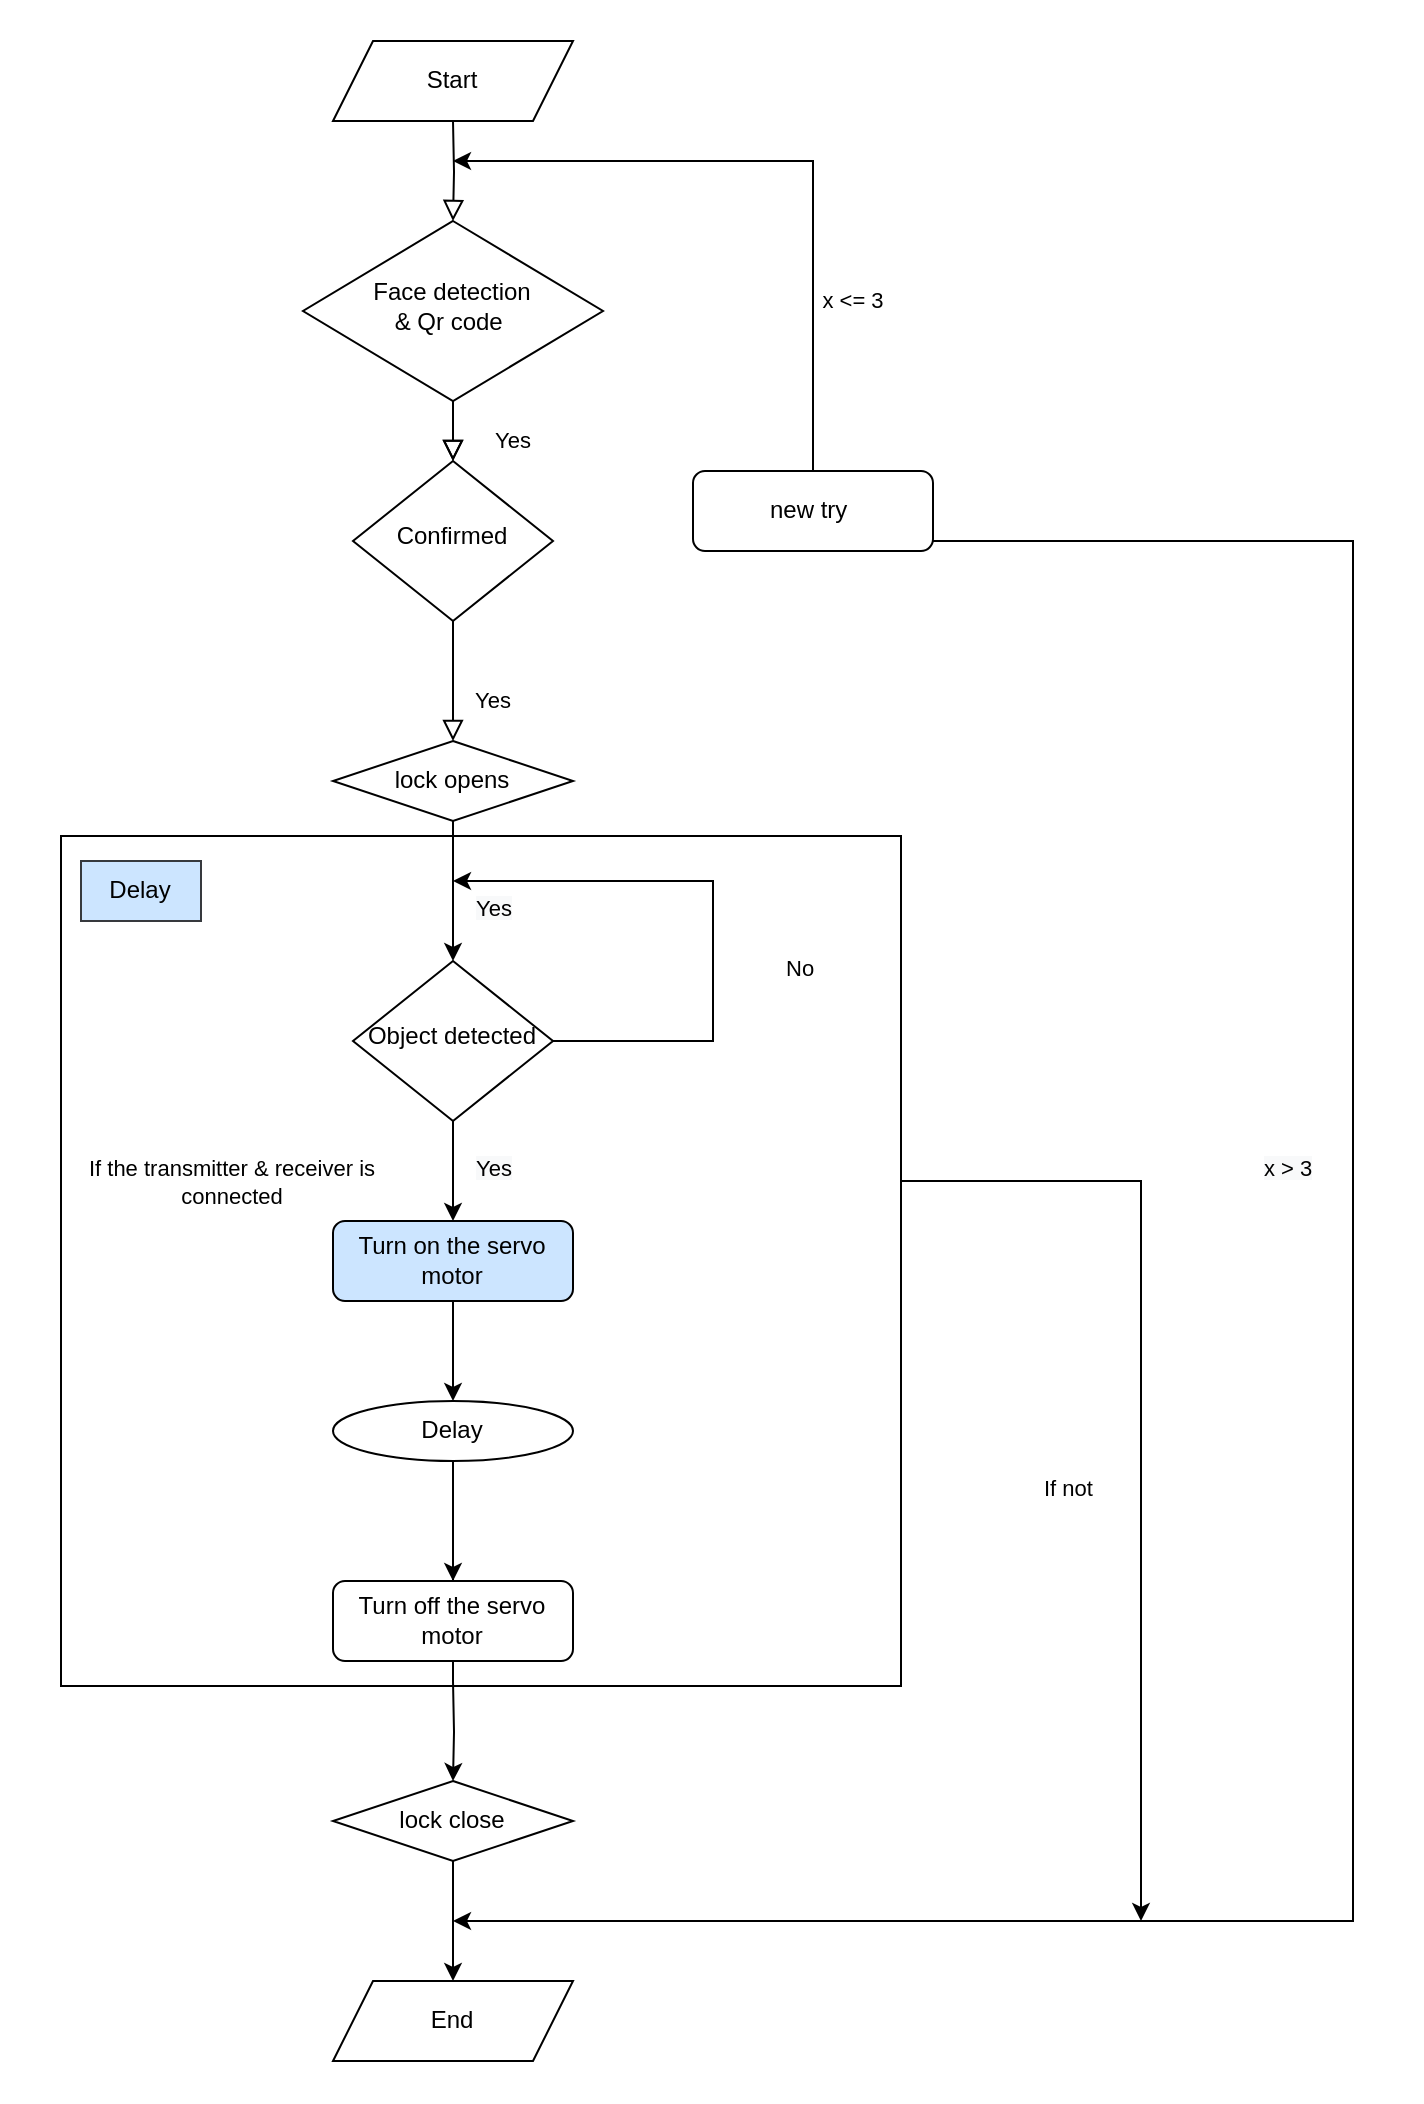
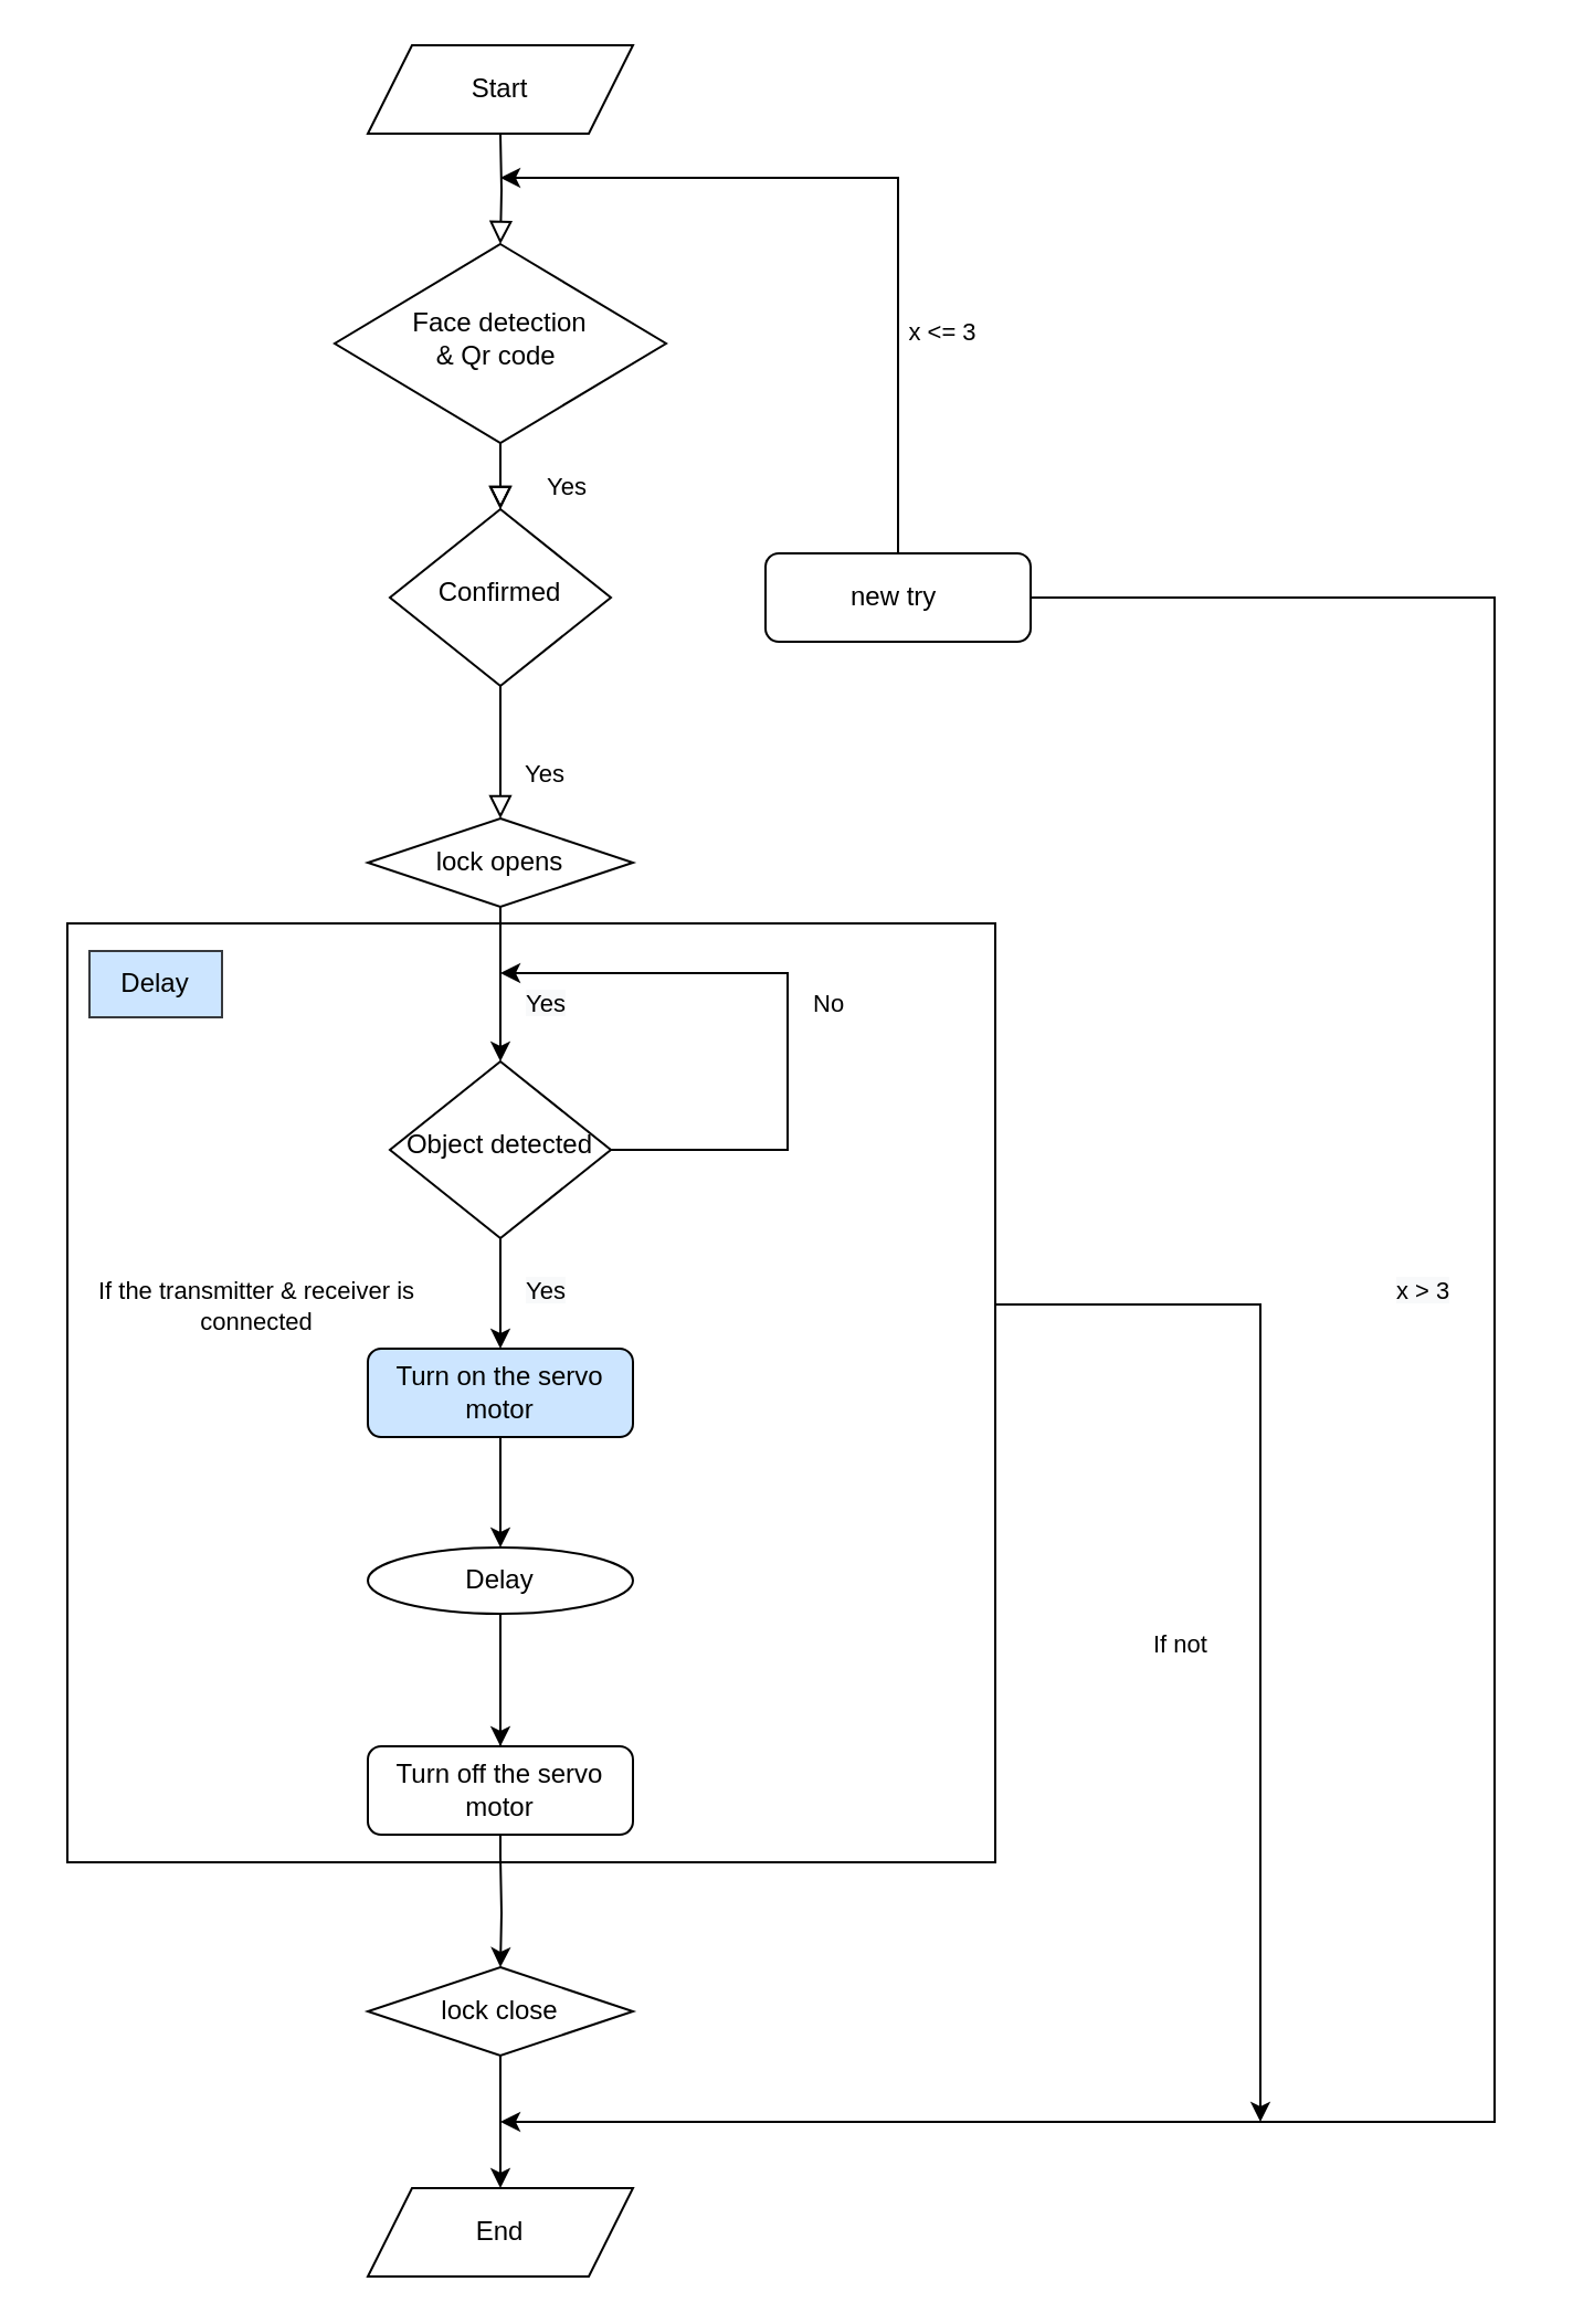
  <mxCell id="0" />
  <mxCell id="1" parent="0" />
  <mxCell id="2" value="" style="rounded=0;html=1;jettySize=auto;orthogonalLoop=1;fontSize=11;endArrow=block;endFill=0;endSize=8;strokeWidth=1;shadow=0;labelBackgroundColor=none;edgeStyle=orthogonalEdgeStyle;" parent="1" target="4" edge="1"><mxGeometry relative="1" as="geometry"><mxPoint x="226" y="60" as="sourcePoint" /></mxGeometry></mxCell>
  <mxCell id="3" value="Yes" style="rounded=0;html=1;jettySize=auto;orthogonalLoop=1;fontSize=11;endArrow=block;endFill=0;endSize=8;strokeWidth=1;shadow=0;labelBackgroundColor=none;edgeStyle=orthogonalEdgeStyle;" parent="1" source="4" target="6" edge="1"><mxGeometry x="0.6" y="30" relative="1" as="geometry"><mxPoint as="offset" /></mxGeometry></mxCell>
  <mxCell id="4" value="Face detection&lt;br&gt;&amp;amp; Qr code&amp;nbsp;" style="rhombus;whiteSpace=wrap;html=1;shadow=0;fontFamily=Helvetica;fontSize=12;align=center;strokeWidth=1;spacing=6;spacingTop=-4;" parent="1" vertex="1"><mxGeometry x="151" y="110" width="150" height="90" as="geometry" /></mxCell>
  <mxCell id="5" value="Yes" style="rounded=0;html=1;jettySize=auto;orthogonalLoop=1;fontSize=11;endArrow=block;endFill=0;endSize=8;strokeWidth=1;shadow=0;labelBackgroundColor=none;edgeStyle=orthogonalEdgeStyle;" parent="1" source="6" target="8" edge="1"><mxGeometry x="0.333" y="20" relative="1" as="geometry"><mxPoint as="offset" /></mxGeometry></mxCell>
  <mxCell id="6" value="Confirmed" style="rhombus;whiteSpace=wrap;html=1;shadow=0;fontFamily=Helvetica;fontSize=12;align=center;strokeWidth=1;spacing=6;spacingTop=-4;" parent="1" vertex="1"><mxGeometry x="176" y="230" width="100" height="80" as="geometry" /></mxCell>
  <mxCell id="7" style="edgeStyle=orthogonalEdgeStyle;rounded=0;orthogonalLoop=1;jettySize=auto;html=1;entryX=0.5;entryY=0;entryDx=0;entryDy=0;" edge="1" parent="1" source="8" target="14"><mxGeometry relative="1" as="geometry" /></mxCell>
  <mxCell id="8" value="lock opens" style="rhombus;whiteSpace=wrap;html=1;fontSize=12;glass=0;strokeWidth=1;shadow=0;" parent="1" vertex="1"><mxGeometry x="166" y="370" width="120" height="40" as="geometry" /></mxCell>
  <mxCell id="9" style="edgeStyle=orthogonalEdgeStyle;rounded=0;orthogonalLoop=1;jettySize=auto;html=1;" edge="1" parent="1" source="11"><mxGeometry relative="1" as="geometry"><mxPoint x="226" y="80" as="targetPoint" /><Array as="points"><mxPoint x="406" y="80" /></Array></mxGeometry></mxCell>
  <mxCell id="10" style="edgeStyle=orthogonalEdgeStyle;rounded=0;orthogonalLoop=1;jettySize=auto;html=1;" edge="1" parent="1" source="11"><mxGeometry relative="1" as="geometry"><mxPoint x="226" y="960" as="targetPoint" /><Array as="points"><mxPoint x="676" y="270" /><mxPoint x="676" y="960" /><mxPoint x="286" y="960" /></Array></mxGeometry></mxCell>
- <mxCell id="11" value="new try&amp;nbsp;" style="rounded=1;whiteSpace=wrap;html=1;fontSize=12;glass=0;strokeWidth=1;shadow=0;" parent="1" vertex="1"><mxGeometry x="346" y="235" width="120" height="40" as="geometry" /></mxCell>
+ <mxCell id="11" value="new try&amp;nbsp;" style="rounded=1;whiteSpace=wrap;html=1;fontSize=12;glass=0;strokeWidth=1;shadow=0;" parent="1" vertex="1"><mxGeometry x="346" y="250" width="120" height="40" as="geometry" /></mxCell>
  <mxCell id="12" style="edgeStyle=orthogonalEdgeStyle;rounded=0;orthogonalLoop=1;jettySize=auto;html=1;entryX=0.5;entryY=0;entryDx=0;entryDy=0;" edge="1" parent="1" source="14" target="18"><mxGeometry relative="1" as="geometry" /></mxCell>
  <mxCell id="13" style="edgeStyle=orthogonalEdgeStyle;rounded=0;orthogonalLoop=1;jettySize=auto;html=1;" edge="1" parent="1" source="14"><mxGeometry relative="1" as="geometry"><mxPoint x="226" y="440" as="targetPoint" /><Array as="points"><mxPoint x="356" y="520" /><mxPoint x="356" y="440" /></Array></mxGeometry></mxCell>
  <mxCell id="14" value="Object detected" style="rhombus;whiteSpace=wrap;html=1;shadow=0;fontFamily=Helvetica;fontSize=12;align=center;strokeWidth=1;spacing=6;spacingTop=-4;" vertex="1" parent="1"><mxGeometry x="176" y="480" width="100" height="80" as="geometry" /></mxCell>
  <mxCell id="15" value="&lt;span style=&quot;color: rgb(0, 0, 0); font-family: helvetica; font-size: 11px; font-style: normal; font-weight: 400; letter-spacing: normal; text-align: center; text-indent: 0px; text-transform: none; word-spacing: 0px; background-color: rgb(248, 249, 250); display: inline; float: none;&quot;&gt;Yes&lt;/span&gt;" style="text;whiteSpace=wrap;html=1;" vertex="1" parent="1"><mxGeometry x="236" y="440" width="40" height="30" as="geometry" /></mxCell>
  <mxCell id="16" value="x &amp;lt;= 3" style="rounded=0;html=1;jettySize=auto;orthogonalLoop=1;fontSize=11;endArrow=block;endFill=0;endSize=8;strokeWidth=1;shadow=0;labelBackgroundColor=none;edgeStyle=orthogonalEdgeStyle;" edge="1" parent="1"><mxGeometry x="-1" y="206" relative="1" as="geometry"><mxPoint x="-6" y="-50" as="offset" /><mxPoint x="226" y="200" as="sourcePoint" /><mxPoint x="226" y="230" as="targetPoint" /></mxGeometry></mxCell>
  <mxCell id="17" value="" style="edgeStyle=orthogonalEdgeStyle;rounded=0;orthogonalLoop=1;jettySize=auto;html=1;" edge="1" parent="1" source="18" target="22"><mxGeometry relative="1" as="geometry" /></mxCell>
  <mxCell id="18" value="Turn on the servo motor" style="rounded=1;whiteSpace=wrap;html=1;fontSize=12;glass=0;strokeWidth=1;shadow=0;fillColor=#cce5ff;" vertex="1" parent="1"><mxGeometry x="166" y="610" width="120" height="40" as="geometry" /></mxCell>
  <mxCell id="19" value="&lt;span style=&quot;color: rgb(0, 0, 0); font-family: helvetica; font-size: 11px; font-style: normal; font-weight: 400; letter-spacing: normal; text-align: center; text-indent: 0px; text-transform: none; word-spacing: 0px; background-color: rgb(248, 249, 250); display: inline; float: none;&quot;&gt;Yes&lt;/span&gt;" style="text;whiteSpace=wrap;html=1;" vertex="1" parent="1"><mxGeometry x="236" y="570" width="40" height="30" as="geometry" /></mxCell>
- <mxCell id="20" value="&lt;div style=&quot;text-align: center&quot;&gt;&lt;span style=&quot;font-size: 11px&quot;&gt;&lt;font face=&quot;helvetica&quot;&gt;No&lt;/font&gt;&lt;/span&gt;&lt;/div&gt;" style="text;whiteSpace=wrap;html=1;" vertex="1" parent="1"><mxGeometry x="391" y="470" width="40" height="30" as="geometry" /></mxCell>
+ <mxCell id="20" value="&lt;div style=&quot;text-align: center&quot;&gt;&lt;span style=&quot;font-size: 11px&quot;&gt;&lt;font face=&quot;helvetica&quot;&gt;No&lt;/font&gt;&lt;/span&gt;&lt;/div&gt;" style="text;whiteSpace=wrap;html=1;" vertex="1" parent="1"><mxGeometry x="366" y="440" width="40" height="30" as="geometry" /></mxCell>
  <mxCell id="21" style="edgeStyle=orthogonalEdgeStyle;rounded=0;orthogonalLoop=1;jettySize=auto;html=1;entryX=0.5;entryY=0;entryDx=0;entryDy=0;" edge="1" parent="1" target="23"><mxGeometry relative="1" as="geometry"><mxPoint x="226" y="840" as="sourcePoint" /><Array as="points"><mxPoint x="226" y="730" /><mxPoint x="226" y="730" /></Array></mxGeometry></mxCell>
  <mxCell id="22" value="Delay" style="ellipse;whiteSpace=wrap;html=1;rounded=1;shadow=0;strokeWidth=1;glass=0;" vertex="1" parent="1"><mxGeometry x="166" y="700" width="120" height="30" as="geometry" /></mxCell>
  <mxCell id="23" value="Turn off the servo motor" style="rounded=1;whiteSpace=wrap;html=1;fontSize=12;glass=0;strokeWidth=1;shadow=0;" vertex="1" parent="1"><mxGeometry x="166" y="790" width="120" height="40" as="geometry" /></mxCell>
  <mxCell id="24" style="edgeStyle=orthogonalEdgeStyle;rounded=0;orthogonalLoop=1;jettySize=auto;html=1;entryX=0.5;entryY=0;entryDx=0;entryDy=0;" edge="1" parent="1" target="27"><mxGeometry relative="1" as="geometry"><mxPoint x="226" y="840" as="sourcePoint" /></mxGeometry></mxCell>
  <mxCell id="25" value="Delay" style="text;html=1;align=center;verticalAlign=middle;whiteSpace=wrap;rounded=0;fillColor=#cce5ff;strokeColor=#36393d;" vertex="1" parent="1"><mxGeometry x="40" y="430" width="60" height="30" as="geometry" /></mxCell>
  <mxCell id="26" style="edgeStyle=orthogonalEdgeStyle;rounded=0;orthogonalLoop=1;jettySize=auto;html=1;entryX=0.5;entryY=0;entryDx=0;entryDy=0;" edge="1" parent="1" source="27" target="29"><mxGeometry relative="1" as="geometry" /></mxCell>
  <mxCell id="27" value="lock close" style="rhombus;whiteSpace=wrap;html=1;fontSize=12;glass=0;strokeWidth=1;shadow=0;" vertex="1" parent="1"><mxGeometry x="166" y="890" width="120" height="40" as="geometry" /></mxCell>
  <mxCell id="28" value="Start" style="shape=parallelogram;perimeter=parallelogramPerimeter;whiteSpace=wrap;html=1;fixedSize=1;" vertex="1" parent="1"><mxGeometry x="166" y="20" width="120" height="40" as="geometry" /></mxCell>
  <mxCell id="29" value="End" style="shape=parallelogram;perimeter=parallelogramPerimeter;whiteSpace=wrap;html=1;fixedSize=1;" vertex="1" parent="1"><mxGeometry x="166" y="990" width="120" height="40" as="geometry" /></mxCell>
  <mxCell id="30" value="&lt;span style=&quot;color: rgb(0 , 0 , 0) ; font-family: &amp;#34;helvetica&amp;#34; ; font-size: 11px ; font-style: normal ; font-weight: 400 ; letter-spacing: normal ; text-align: center ; text-indent: 0px ; text-transform: none ; word-spacing: 0px ; background-color: rgb(248 , 249 , 250) ; display: inline ; float: none&quot;&gt;x &amp;gt; 3&lt;/span&gt;" style="text;whiteSpace=wrap;html=1;" vertex="1" parent="1"><mxGeometry x="630" y="570" width="60" height="30" as="geometry" /></mxCell>
  <mxCell id="31" style="edgeStyle=orthogonalEdgeStyle;rounded=0;orthogonalLoop=1;jettySize=auto;html=1;" edge="1" parent="1" source="32"><mxGeometry relative="1" as="geometry"><mxPoint x="570" y="960" as="targetPoint" /><Array as="points"><mxPoint x="570" y="590" /></Array></mxGeometry></mxCell>
  <mxCell id="32" value="" style="rounded=0;whiteSpace=wrap;html=1;fillColor=none;" vertex="1" parent="1"><mxGeometry x="30" y="417.5" width="420" height="425" as="geometry" /></mxCell>
  <mxCell id="33" value="&lt;div style=&quot;text-align: center&quot;&gt;&lt;span style=&quot;font-size: 11px&quot;&gt;&lt;font face=&quot;helvetica&quot;&gt;If the transmitter &amp;amp; receiver is connected&lt;/font&gt;&lt;/span&gt;&lt;/div&gt;" style="text;whiteSpace=wrap;html=1;" vertex="1" parent="1"><mxGeometry x="20" y="570" width="190" height="30" as="geometry" /></mxCell>
  <mxCell id="34" value="&lt;div style=&quot;text-align: center&quot;&gt;&lt;span style=&quot;font-size: 11px&quot;&gt;&lt;font face=&quot;helvetica&quot;&gt;If not&lt;/font&gt;&lt;/span&gt;&lt;/div&gt;" style="text;whiteSpace=wrap;html=1;" vertex="1" parent="1"><mxGeometry x="520" y="730" width="40" height="30" as="geometry" /></mxCell>
